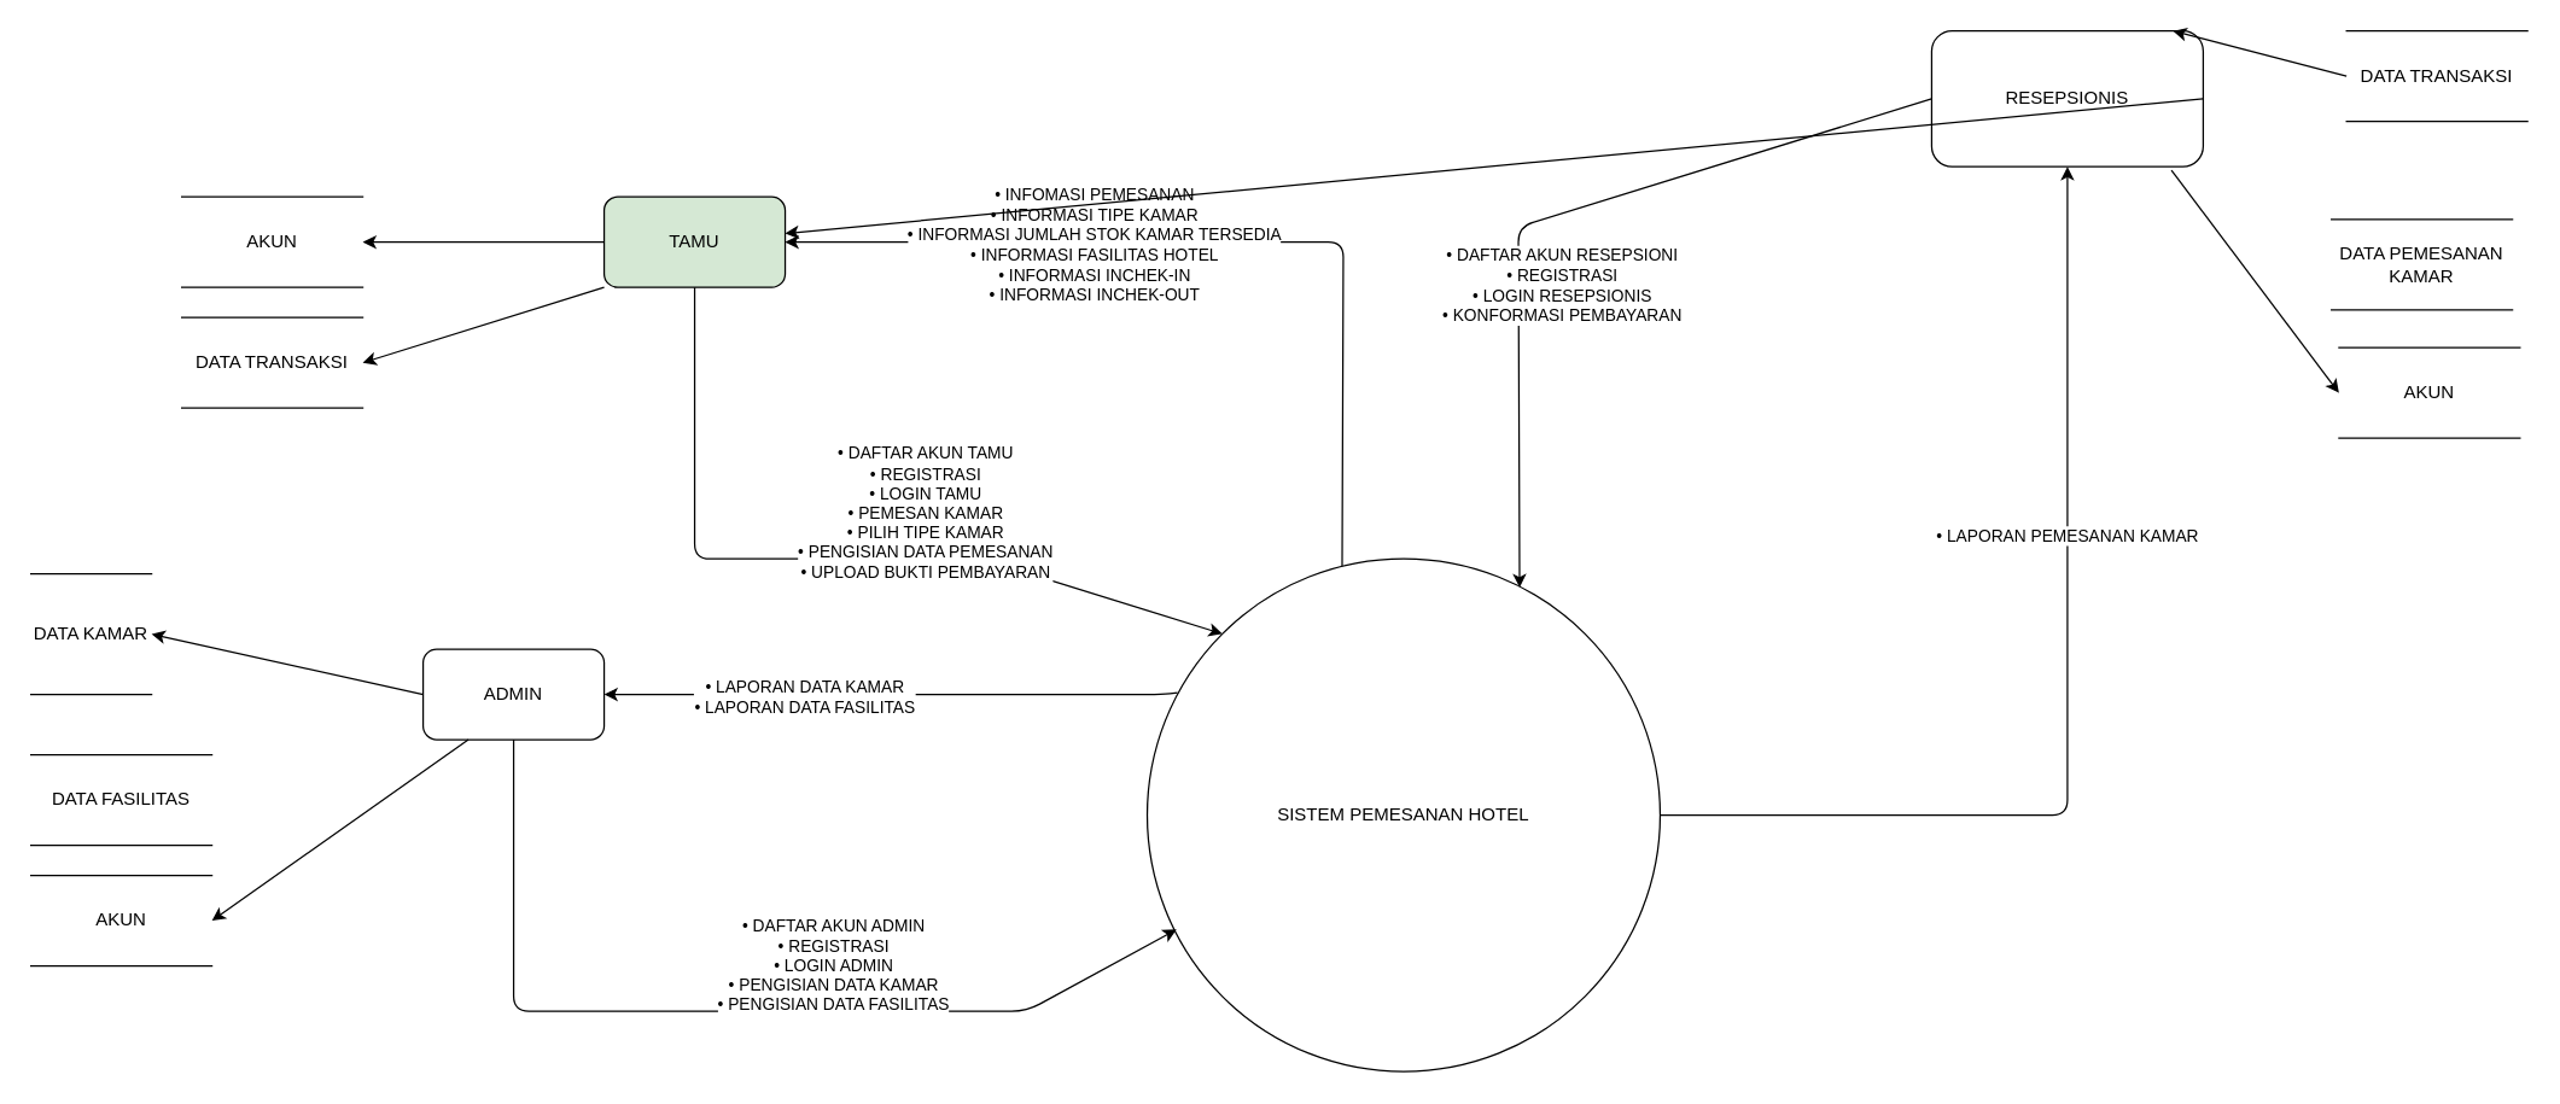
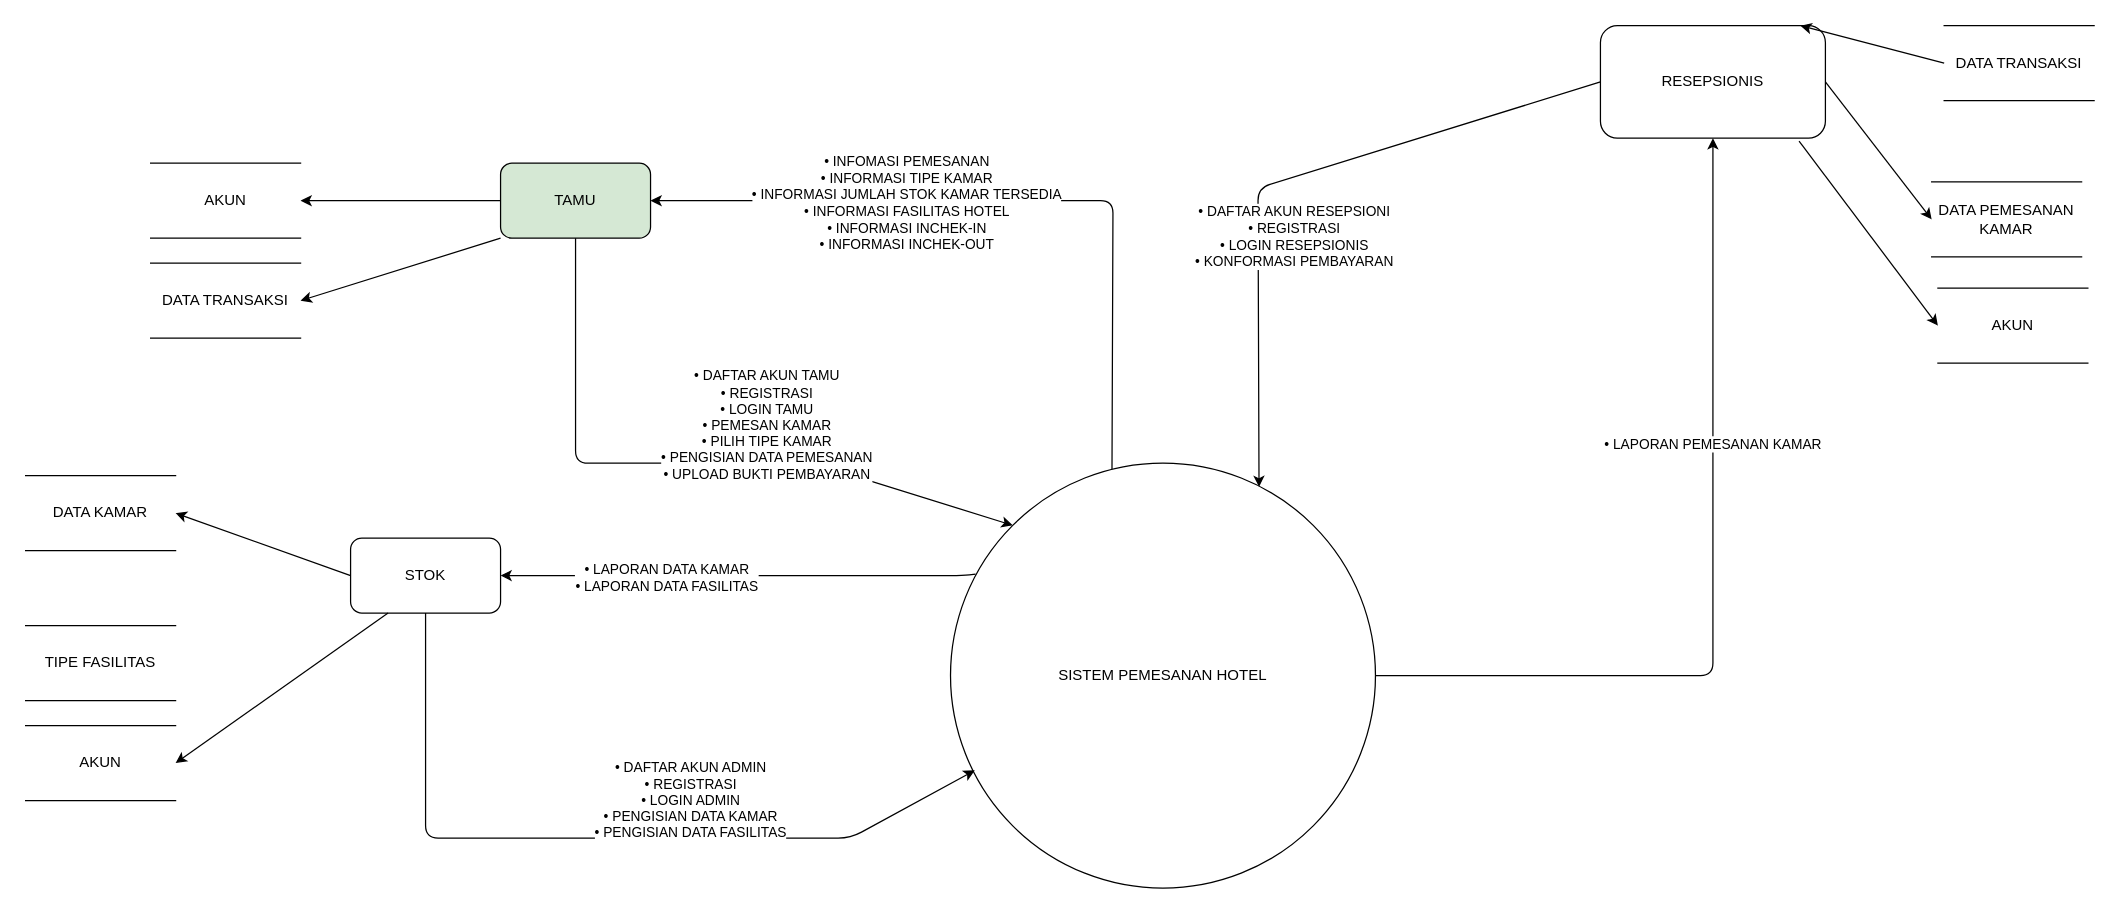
  <mxCell id="0" />
  <mxCell id="1" parent="0" />
  <mxCell id="2" value="TAMU" style="rounded=1;whiteSpace=wrap;html=1;fillColor=#d5e8d4;" parent="1" vertex="1"><mxGeometry y="130" width="120" height="60" as="geometry" x="400" /></mxCell>
  <mxCell id="3" value="• DAFTAR AKUN TAMU&lt;br&gt;• REGISTRASI&lt;br&gt;• LOGIN TAMU&lt;br&gt;• PEMESAN KAMAR&lt;br&gt;• PILIH TIPE KAMAR&lt;br&gt;• PENGISIAN DATA PEMESANAN&lt;br&gt;• UPLOAD BUKTI PEMBAYARAN" style="endArrow=classic;html=1;exitX=0.5;exitY=1;exitDx=0;exitDy=0;entryX=0;entryY=0;entryDx=0;entryDy=0;" parent="1" source="2" target="7" edge="1"><mxGeometry x="0.24" y="30" width="50" height="50" relative="1" as="geometry"><mxPoint x="740" y="270" as="sourcePoint" /><mxPoint x="780" y="370" as="targetPoint" /><Array as="points"><mxPoint x="460" y="370" /><mxPoint x="650" y="370" /></Array><mxPoint as="offset" /></mxGeometry></mxCell>
  <mxCell id="4" value="" style="endArrow=classic;html=1;exitX=0.38;exitY=0.019;exitDx=0;exitDy=0;entryX=1;entryY=0.5;entryDx=0;entryDy=0;exitPerimeter=0;" parent="1" source="7" target="2" edge="1"><mxGeometry width="50" height="50" relative="1" as="geometry"><mxPoint x="890" y="260" as="sourcePoint" /><mxPoint x="790" y="260" as="targetPoint" /><Array as="points"><mxPoint x="890" y="160" /></Array></mxGeometry></mxCell>
  <mxCell id="5" value="• INFOMASI PEMESANAN&lt;br&gt;• INFORMASI TIPE KAMAR&lt;br&gt;• INFORMASI JUMLAH STOK KAMAR TERSEDIA&lt;br&gt;• INFORMASI FASILITAS HOTEL&lt;br&gt;• INFORMASI INCHEK-IN&lt;br&gt;• INFORMASI INCHEK-OUT" style="edgeLabel;html=1;align=center;verticalAlign=middle;resizable=0;points=[];" parent="4" vertex="1" connectable="0"><mxGeometry x="0.303" y="1" relative="1" as="geometry"><mxPoint as="offset" /></mxGeometry></mxCell>
- <mxCell id="6" value="ADMIN" style="rounded=1;whiteSpace=wrap;html=1;" parent="1" vertex="1"><mxGeometry x="280" y="430" width="120" height="60" as="geometry" /></mxCell>
+ <mxCell id="6" value="STOK" style="rounded=1;whiteSpace=wrap;html=1;" parent="1" vertex="1"><mxGeometry x="280" y="430" width="120" height="60" as="geometry" /></mxCell>
  <mxCell id="7" value="SISTEM PEMESANAN HOTEL" style="ellipse;whiteSpace=wrap;html=1;aspect=fixed;" parent="1" vertex="1"><mxGeometry x="760" y="370" width="340" height="340" as="geometry" /></mxCell>
  <mxCell id="8" value="• DAFTAR AKUN ADMIN&lt;br&gt;• REGISTRASI&lt;br&gt;• LOGIN ADMIN&lt;br&gt;• PENGISIAN DATA KAMAR&lt;br&gt;• PENGISIAN DATA FASILITAS" style="endArrow=classic;html=1;exitX=0.5;exitY=1;exitDx=0;exitDy=0;entryX=0.057;entryY=0.723;entryDx=0;entryDy=0;entryPerimeter=0;" parent="1" target="7" edge="1"><mxGeometry x="0.24" y="30" width="50" height="50" relative="1" as="geometry"><mxPoint x="340" y="490" as="sourcePoint" /><mxPoint x="820" y="670" as="targetPoint" /><Array as="points"><mxPoint x="340" y="670" /><mxPoint x="680" y="670" /></Array><mxPoint x="-1" as="offset" /></mxGeometry></mxCell>
- <mxCell id="9" value="DATA KAMAR" style="shape=partialRectangle;whiteSpace=wrap;html=1;left=0;right=0;fillColor=none;" parent="1" vertex="1"><mxGeometry x="20" y="380" width="80" height="80" as="geometry" /></mxCell>
- <mxCell id="10" value="DATA FASILITAS" style="shape=partialRectangle;whiteSpace=wrap;html=1;left=0;right=0;fillColor=none;" parent="1" vertex="1"><mxGeometry x="20" y="500" width="120" height="60" as="geometry" /></mxCell>
+ <mxCell id="9" value="DATA KAMAR" style="shape=partialRectangle;whiteSpace=wrap;html=1;left=0;right=0;fillColor=none;" parent="1" vertex="1"><mxGeometry x="20" y="380" width="120" height="60" as="geometry" /></mxCell>
+ <mxCell id="10" value="TIPE FASILITAS" style="shape=partialRectangle;whiteSpace=wrap;html=1;left=0;right=0;fillColor=none;" parent="1" vertex="1"><mxGeometry x="20" y="500" width="120" height="60" as="geometry" /></mxCell>
  <mxCell id="11" value="" style="endArrow=classic;html=1;entryX=1;entryY=0.5;entryDx=0;entryDy=0;exitX=0;exitY=0.5;exitDx=0;exitDy=0;" parent="1" source="6" target="9" edge="1"><mxGeometry width="50" height="50" relative="1" as="geometry"><mxPoint x="270" y="440" as="sourcePoint" /><mxPoint y="510" as="targetPoint" x="400" /></mxGeometry></mxCell>
  <mxCell id="12" value="" style="endArrow=classic;html=1;entryX=1;entryY=0.5;entryDx=0;entryDy=0;exitX=0.059;exitY=0.261;exitDx=0;exitDy=0;exitPerimeter=0;" parent="1" source="7" edge="1"><mxGeometry width="50" height="50" relative="1" as="geometry"><mxPoint x="620" y="540" as="sourcePoint" /><mxPoint x="400" y="460" as="targetPoint" /><Array as="points"><mxPoint x="770" y="460" /></Array></mxGeometry></mxCell>
  <mxCell id="13" value="• LAPORAN DATA KAMAR&lt;br&gt;• LAPORAN DATA FASILITAS" style="edgeLabel;html=1;align=center;verticalAlign=middle;resizable=0;points=[];" parent="12" vertex="1" connectable="0"><mxGeometry x="0.303" y="1" relative="1" as="geometry"><mxPoint as="offset" /></mxGeometry></mxCell>
  <mxCell id="14" value="RESEPSIONIS" style="rounded=1;whiteSpace=wrap;html=1;" parent="1" vertex="1"><mxGeometry x="1280" y="20" width="180" height="90" as="geometry" /></mxCell>
  <mxCell id="15" value="• DAFTAR AKUN RESEPSIONI&lt;br&gt;• REGISTRASI&lt;br&gt;• LOGIN RESEPSIONIS&lt;br&gt;• KONFORMASI PEMBAYARAN" style="endArrow=classic;html=1;exitX=0;exitY=0.5;exitDx=0;exitDy=0;entryX=0.726;entryY=0.056;entryDx=0;entryDy=0;entryPerimeter=0;" parent="1" source="14" target="7" edge="1"><mxGeometry x="0.24" y="30" width="50" height="50" relative="1" as="geometry"><mxPoint x="1030" y="180" as="sourcePoint" /><mxPoint x="1469.38" y="305.82" as="targetPoint" /><Array as="points"><mxPoint x="1006" y="150" /></Array><mxPoint x="-1" as="offset" /></mxGeometry></mxCell>
  <mxCell id="16" value="" style="endArrow=classic;html=1;exitX=1;exitY=0.5;exitDx=0;exitDy=0;entryX=0.5;entryY=1;entryDx=0;entryDy=0;" parent="1" source="7" target="14" edge="1"><mxGeometry width="50" height="50" relative="1" as="geometry"><mxPoint x="1549.2" y="596.46" as="sourcePoint" /><mxPoint x="1180" y="380" as="targetPoint" /><Array as="points"><mxPoint x="1370" y="540" /></Array></mxGeometry></mxCell>
  <mxCell id="17" value="• LAPORAN PEMESANAN KAMAR" style="edgeLabel;html=1;align=center;verticalAlign=middle;resizable=0;points=[];" parent="16" vertex="1" connectable="0"><mxGeometry x="0.303" y="1" relative="1" as="geometry"><mxPoint as="offset" /></mxGeometry></mxCell>
  <mxCell id="18" value="DATA PEMESANAN KAMAR" style="shape=partialRectangle;whiteSpace=wrap;html=1;left=0;right=0;fillColor=none;" parent="1" vertex="1"><mxGeometry x="1545" y="145" width="120" height="60" as="geometry" /></mxCell>
- <mxCell id="19" value="" style="endArrow=classic;html=1;exitX=1;exitY=0.5;exitDx=0;exitDy=0;" parent="1" source="14" target="2" edge="1"><mxGeometry width="50" height="50" relative="1" as="geometry"><mxPoint x="1320" y="370" as="sourcePoint" /><mxPoint x="1370" y="320" as="targetPoint" /></mxGeometry></mxCell>
+ <mxCell id="19" value="" style="endArrow=classic;html=1;exitX=1;exitY=0.5;exitDx=0;exitDy=0;entryX=0;entryY=0.5;entryDx=0;entryDy=0;" parent="1" source="14" target="18" edge="1"><mxGeometry width="50" height="50" relative="1" as="geometry"><mxPoint x="1320" y="370" as="sourcePoint" /><mxPoint x="1370" y="320" as="targetPoint" /></mxGeometry></mxCell>
  <mxCell id="20" value="AKUN" style="shape=partialRectangle;whiteSpace=wrap;html=1;left=0;right=0;fillColor=none;" parent="1" vertex="1"><mxGeometry x="120" y="130" width="120" height="60" as="geometry" /></mxCell>
  <mxCell id="21" value="" style="endArrow=classic;html=1;entryX=1;entryY=0.5;entryDx=0;entryDy=0;exitX=0;exitY=0.5;exitDx=0;exitDy=0;" parent="1" source="2" target="20" edge="1"><mxGeometry width="50" height="50" relative="1" as="geometry"><mxPoint x="360" y="450" as="sourcePoint" /><mxPoint x="410" y="400" as="targetPoint" /></mxGeometry></mxCell>
  <mxCell id="22" value="AKUN" style="shape=partialRectangle;whiteSpace=wrap;html=1;left=0;right=0;fillColor=none;" parent="1" vertex="1"><mxGeometry x="20" y="580" width="120" height="60" as="geometry" /></mxCell>
  <mxCell id="23" value="" style="endArrow=classic;html=1;entryX=1;entryY=0.5;entryDx=0;entryDy=0;exitX=0.25;exitY=1;exitDx=0;exitDy=0;" parent="1" source="6" target="22" edge="1"><mxGeometry width="50" height="50" relative="1" as="geometry"><mxPoint x="340" y="570" as="sourcePoint" /><mxPoint x="390" y="520" as="targetPoint" /></mxGeometry></mxCell>
  <mxCell id="24" value="AKUN" style="shape=partialRectangle;whiteSpace=wrap;html=1;left=0;right=0;fillColor=none;" parent="1" vertex="1"><mxGeometry x="1550" y="230" width="120" height="60" as="geometry" /></mxCell>
  <mxCell id="25" value="" style="endArrow=classic;html=1;entryX=0;entryY=0.5;entryDx=0;entryDy=0;exitX=0.883;exitY=1.027;exitDx=0;exitDy=0;exitPerimeter=0;" parent="1" source="14" target="24" edge="1"><mxGeometry width="50" height="50" relative="1" as="geometry"><mxPoint x="1240" y="440" as="sourcePoint" /><mxPoint x="1290" y="390" as="targetPoint" /></mxGeometry></mxCell>
  <mxCell id="26" value="DATA TRANSAKSI" style="shape=partialRectangle;whiteSpace=wrap;html=1;left=0;right=0;fillColor=none;" vertex="1" parent="1"><mxGeometry x="120" y="210" width="120" height="60" as="geometry" /></mxCell>
  <mxCell id="27" value="" style="endArrow=classic;html=1;entryX=1;entryY=0.5;entryDx=0;entryDy=0;exitX=0;exitY=1;exitDx=0;exitDy=0;" edge="1" parent="1" source="2" target="26"><mxGeometry width="50" height="50" relative="1" as="geometry"><mxPoint x="360" y="370" as="sourcePoint" /><mxPoint x="410" y="320" as="targetPoint" /></mxGeometry></mxCell>
  <mxCell id="28" value="DATA TRANSAKSI" style="shape=partialRectangle;whiteSpace=wrap;html=1;left=0;right=0;fillColor=none;" vertex="1" parent="1"><mxGeometry x="1555" y="20" width="120" height="60" as="geometry" /></mxCell>
  <mxCell id="29" value="" style="endArrow=classic;html=1;entryX=0.889;entryY=0;entryDx=0;entryDy=0;entryPerimeter=0;exitX=0;exitY=0.5;exitDx=0;exitDy=0;" edge="1" parent="1" source="28" target="14"><mxGeometry width="50" height="50" relative="1" as="geometry"><mxPoint x="1430" y="210" as="sourcePoint" /><mxPoint x="1480" y="160" as="targetPoint" /></mxGeometry></mxCell>
